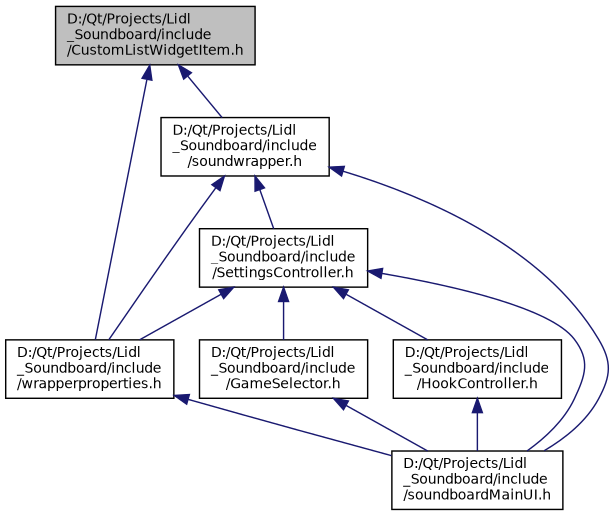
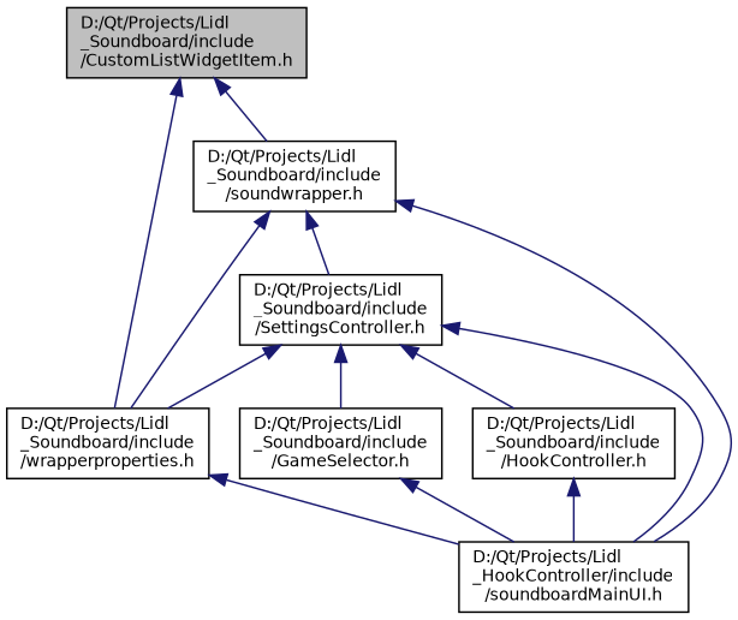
  digraph {
    node [color=black fillcolor=white fontname=Helvetica fontsize=10 shape=record style=filled]
    edge [color=midnightblue dir=back fontname=Helvetica fontsize=10 labelfontname=Helvetica labelfontsize=10 style=solid]
    n1 [fillcolor=grey75 fontcolor=black height=0.2 label="D:/Qt/Projects/Lidl\l_Soundboard/include\l/CustomListWidgetItem.h" width=0.4]
    n2 [height=0.2 label="D:/Qt/Projects/Lidl\l_Soundboard/include\l/soundwrapper.h" width=0.4]
    n3 [height=0.2 label="D:/Qt/Projects/Lidl\l_Soundboard/include\l/wrapperproperties.h" width=0.4]
    n4 [height=0.2 label="D:/Qt/Projects/Lidl\l_Soundboard/include\l/SettingsController.h" width=0.4]
-   n5 [height=0.2 label="D:/Qt/Projects/Lidl\l_Soundboard/include\l/soundboardMainUI.h" width=0.4]
+   n5 [height=0.2 label="D:/Qt/Projects/Lidl\l_HookController/include\l/soundboardMainUI.h" width=0.4]
    n6 [height=0.2 label="D:/Qt/Projects/Lidl\l_Soundboard/include\l/GameSelector.h" width=0.4]
    n7 [height=0.2 label="D:/Qt/Projects/Lidl\l_Soundboard/include\l/HookController.h" width=0.4]
    n1 -> n2
    n1 -> n3
    n2 -> n3
    n2 -> n4
    n2 -> n5
    n3 -> n5
    n4 -> n3
    n4 -> n5
    n4 -> n6
    n4 -> n7
    n6 -> n5
    n7 -> n5
  }
